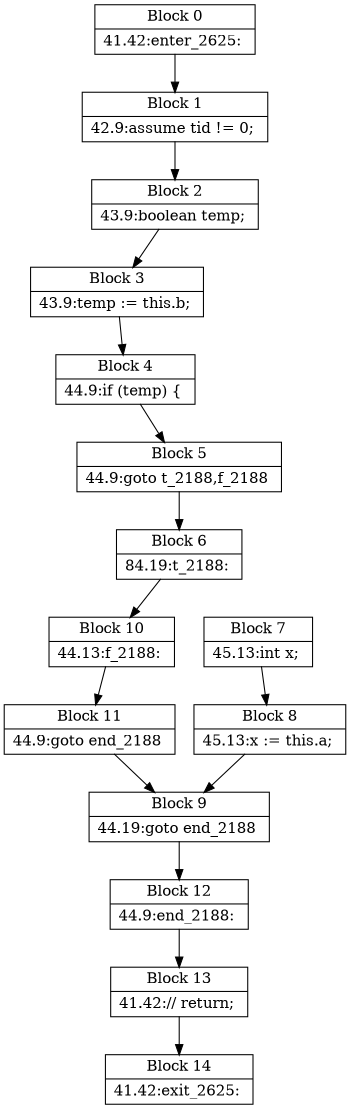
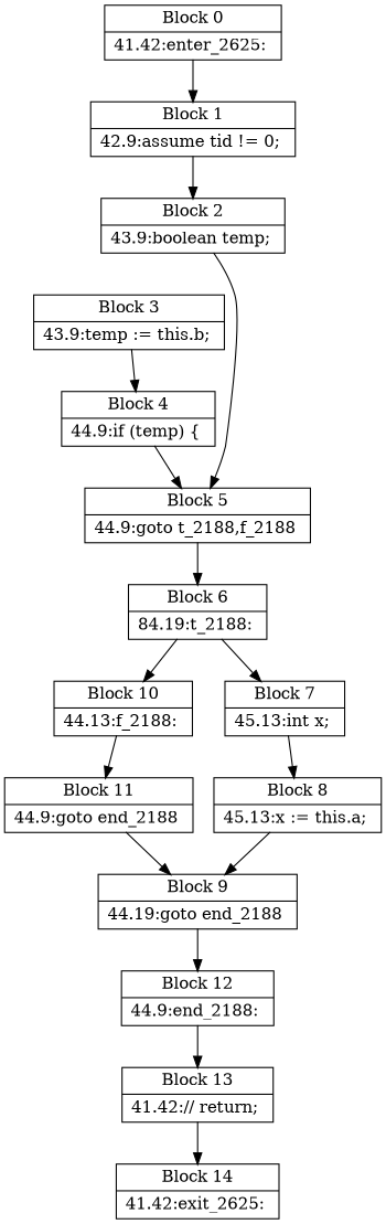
  digraph {
    node [shape=record]
    n1 [label="{Block 0|41.42:enter_2625: \n}"]
    n2 [label="{Block 1|42.9:assume tid != 0; \n}"]
    n3 [label="{Block 2|43.9:boolean temp; \n}"]
    n4 [label="{Block 3|43.9:temp := this.b; \n}"]
    n5 [label="{Block 4|44.9:if (temp) \{ \n}"]
    n6 [label="{Block 5|44.9:goto t_2188,f_2188 \n}"]
    n7 [label="{Block 6|84.19:t_2188: \n}"]
    n8 [label="{Block 10|44.13:f_2188: \n}"]
    n9 [label="{Block 7|45.13:int x; \n}"]
    n10 [label="{Block 11|44.9:goto end_2188 \n}"]
    n11 [label="{Block 8|45.13:x := this.a; \n}"]
    n12 [label="{Block 9|44.19:goto end_2188 \n}"]
    n13 [label="{Block 12|44.9:end_2188: \n}"]
    n14 [label="{Block 13|41.42:// return; \n}"]
    n15 [label="{Block 14|41.42:exit_2625: \n}"]
    n1 -> n2
    n2 -> n3
-   n3 -> n4
+   n3 -> n6
    n4 -> n5
    n5 -> n6
    n6 -> n7
    n7 -> n8
+   n7 -> n9
    n8 -> n10
    n9 -> n11
    n10 -> n12
    n11 -> n12
    n12 -> n13
    n13 -> n14
    n14 -> n15
  }
